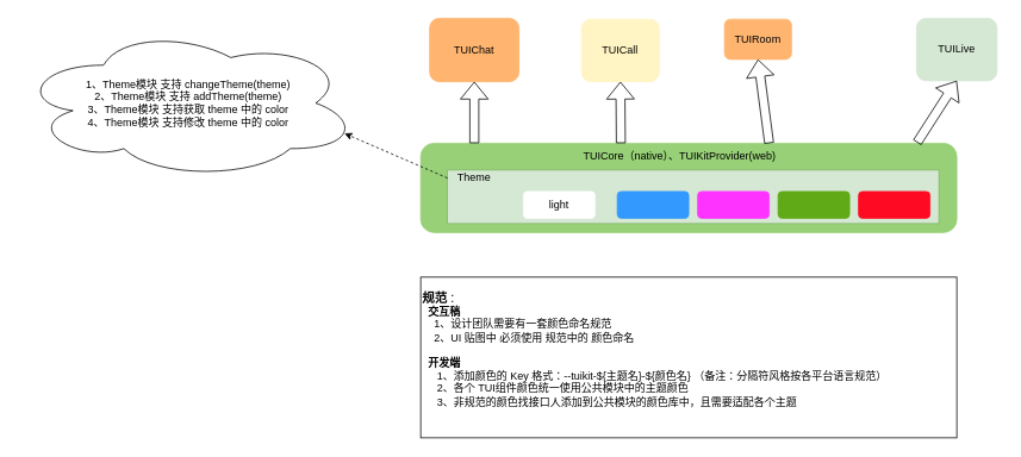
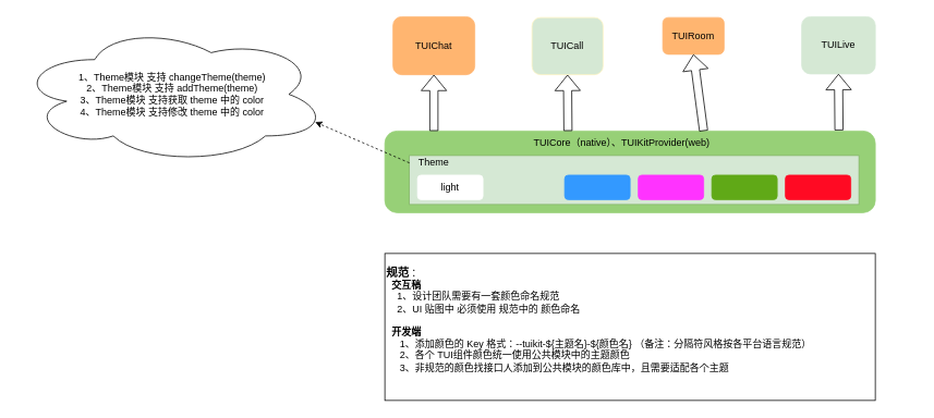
  <mxCell id="0" />
  <mxCell id="1" parent="0" />
  <mxCell id="2" value="" style="rounded=1;whiteSpace=wrap;html=1;fillColor=#97D077;strokeColor=#97D077;" parent="1" vertex="1"><mxGeometry x="470" y="160" width="600" height="100" as="geometry" /></mxCell>
  <mxCell id="3" value="TUIChat" style="rounded=1;whiteSpace=wrap;html=1;fillColor=#FFB570;strokeColor=#FFB570;" parent="1" vertex="1"><mxGeometry x="480" y="20" width="100" height="71" as="geometry" /></mxCell>
  <mxCell id="4" value="TUIRoom" style="rounded=1;whiteSpace=wrap;html=1;fillColor=#FFB570;strokeColor=#FFB570;" parent="1" vertex="1"><mxGeometry x="810" y="21" width="75" height="45" as="geometry" /></mxCell>
- <mxCell id="5" value="TUICall" style="rounded=1;whiteSpace=wrap;html=1;strokeColor=#FFF4C3;fillColor=#FFF4C3;" parent="1" vertex="1"><mxGeometry x="650" y="21" width="87" height="70" as="geometry" /></mxCell>
- <mxCell id="6" value="TUILive" style="rounded=1;whiteSpace=wrap;html=1;strokeColor=#D5E8D4;fillColor=#d5e8d4;" parent="1" vertex="1"><mxGeometry x="1025" y="20" width="90" height="70" as="geometry" /></mxCell>
+ <mxCell id="5" value="TUICall" style="rounded=1;whiteSpace=wrap;html=1;strokeColor=#FFF4C3;fillColor=#d5e8d4;" parent="1" vertex="1"><mxGeometry x="650" y="21" width="87" height="70" as="geometry" /></mxCell>
+ <mxCell id="6" value="TUILive" style="rounded=1;whiteSpace=wrap;html=1;strokeColor=#D5E8D4;fillColor=#d5e8d4;" parent="1" vertex="1"><mxGeometry x="980" y="20" width="90" height="70" as="geometry" /></mxCell>
  <mxCell id="7" value="" style="rounded=0;whiteSpace=wrap;html=1;fillColor=#d5e8d4;strokeColor=#82b366;" parent="1" vertex="1"><mxGeometry x="500" y="190" width="550" height="60" as="geometry" /></mxCell>
  <mxCell id="8" value="TUICore（native）、TUIKitProvider(web)" style="text;html=1;align=center;verticalAlign=middle;whiteSpace=wrap;rounded=0;" parent="1" vertex="1"><mxGeometry x="610" y="160" width="300" height="30" as="geometry" /></mxCell>
  <mxCell id="9" value="Theme" style="text;html=1;align=center;verticalAlign=middle;whiteSpace=wrap;rounded=0;" parent="1" vertex="1"><mxGeometry x="500" y="184" width="60" height="30" as="geometry" /></mxCell>
- <mxCell id="10" value="light" style="rounded=1;whiteSpace=wrap;html=1;strokeColor=#FFFFFF;" parent="1" vertex="1"><mxGeometry x="585" y="214" width="80" height="30" as="geometry" /></mxCell>
+ <mxCell id="10" value="light" style="rounded=1;whiteSpace=wrap;html=1;strokeColor=#FFFFFF;" parent="1" vertex="1"><mxGeometry x="510" y="214" width="80" height="30" as="geometry" /></mxCell>
  <mxCell id="11" value="" style="rounded=1;whiteSpace=wrap;html=1;fillColor=#3399FF;strokeColor=#3399FF;" parent="1" vertex="1"><mxGeometry x="690" y="214" width="80" height="30" as="geometry" /></mxCell>
  <mxCell id="12" value="" style="rounded=1;whiteSpace=wrap;html=1;fillColor=#FF33FF;strokeColor=#FF33FF;" parent="1" vertex="1"><mxGeometry x="780" y="214" width="80" height="30" as="geometry" /></mxCell>
  <mxCell id="13" value="" style="rounded=1;whiteSpace=wrap;html=1;fillColor=#60A917;fontColor=#ffffff;strokeColor=#60A917;" parent="1" vertex="1"><mxGeometry x="870" y="214" width="80" height="30" as="geometry" /></mxCell>
  <mxCell id="14" value="" style="rounded=1;whiteSpace=wrap;html=1;fillColor=#FF0A23;fontColor=#ffffff;strokeColor=#FF0A23;" parent="1" vertex="1"><mxGeometry x="960" y="214" width="80" height="30" as="geometry" /></mxCell>
  <mxCell id="15" value="" style="shape=flexArrow;endArrow=classic;html=1;rounded=0;entryX=0.5;entryY=1;entryDx=0;entryDy=0;" parent="1" target="3" edge="1"><mxGeometry width="50" height="50" relative="1" as="geometry"><mxPoint x="530" y="160" as="sourcePoint" /><mxPoint x="830" y="140" as="targetPoint" /></mxGeometry></mxCell>
  <mxCell id="16" value="" style="shape=flexArrow;endArrow=classic;html=1;rounded=0;entryX=0.5;entryY=1;entryDx=0;entryDy=0;" parent="1" target="5" edge="1"><mxGeometry width="50" height="50" relative="1" as="geometry"><mxPoint x="694" y="160" as="sourcePoint" /><mxPoint x="540" y="101" as="targetPoint" /></mxGeometry></mxCell>
  <mxCell id="17" value="" style="shape=flexArrow;endArrow=classic;html=1;rounded=0;entryX=0.5;entryY=1;entryDx=0;entryDy=0;" parent="1" target="4" edge="1"><mxGeometry width="50" height="50" relative="1" as="geometry"><mxPoint x="860" y="160" as="sourcePoint" /><mxPoint x="704" y="101" as="targetPoint" /></mxGeometry></mxCell>
  <mxCell id="18" value="" style="shape=flexArrow;endArrow=classic;html=1;rounded=0;entryX=0.5;entryY=1;entryDx=0;entryDy=0;exitX=0.926;exitY=-0.008;exitDx=0;exitDy=0;exitPerimeter=0;" parent="1" source="2" target="6" edge="1"><mxGeometry width="50" height="50" relative="1" as="geometry"><mxPoint x="870" y="170" as="sourcePoint" /><mxPoint x="870" y="102" as="targetPoint" /></mxGeometry></mxCell>
  <mxCell id="19" value="1、Theme模块 支持 changeTheme(theme)&lt;div&gt;2、Theme模块 支持 addTheme(theme)&lt;/div&gt;&lt;div&gt;3、&lt;span style=&quot;background-color: initial;&quot;&gt;Theme模块&lt;/span&gt;&lt;span style=&quot;background-color: initial;&quot;&gt;&amp;nbsp;&lt;/span&gt;&lt;span style=&quot;background-color: initial;&quot;&gt;支持获取 theme 中的 color&lt;/span&gt;&lt;/div&gt;&lt;div style=&quot;&quot;&gt;4、&lt;span style=&quot;background-color: initial;&quot;&gt;Theme模块&lt;/span&gt;&lt;span style=&quot;background-color: initial;&quot;&gt;&amp;nbsp;&lt;/span&gt;&lt;span style=&quot;background-color: initial;&quot;&gt;支持修改 theme 中的 color&lt;/span&gt;&lt;/div&gt;" style="ellipse;shape=cloud;whiteSpace=wrap;html=1;align=center;" parent="1" vertex="1"><mxGeometry x="20" y="30" width="380" height="170" as="geometry" /></mxCell>
  <mxCell id="20" value="" style="endArrow=classic;html=1;rounded=0;exitX=0;exitY=0.5;exitDx=0;exitDy=0;entryX=0.96;entryY=0.7;entryDx=0;entryDy=0;entryPerimeter=0;dashed=1;" parent="1" source="9" target="19" edge="1"><mxGeometry width="50" height="50" relative="1" as="geometry"><mxPoint x="550" y="220" as="sourcePoint" /><mxPoint x="600" y="170" as="targetPoint" /></mxGeometry></mxCell>
  <mxCell id="21" value="" style="rounded=0;whiteSpace=wrap;html=1;" parent="1" vertex="1"><mxGeometry x="470" y="310" width="600" height="180" as="geometry" /></mxCell>
  <mxCell id="22" value="&lt;b&gt;&lt;font style=&quot;font-size: 14px;&quot;&gt;规范&lt;/font&gt;&lt;/b&gt;：&lt;div&gt;&amp;nbsp; &lt;b&gt;交互稿&lt;/b&gt;&lt;/div&gt;&lt;div&gt;&amp;nbsp; &amp;nbsp; 1、设计团队需要有一套颜色命名规范&lt;/div&gt;&lt;div&gt;&amp;nbsp; &amp;nbsp; 2、UI 贴图中 必须使用 规范中的 颜色命名&lt;/div&gt;&lt;div&gt;&lt;br&gt;&lt;/div&gt;&lt;div&gt;&amp;nbsp; &lt;b&gt;开发端&lt;/b&gt;&lt;/div&gt;&lt;div&gt;&amp;nbsp;&amp;nbsp;&lt;span style=&quot;background-color: initial;&quot;&gt;&amp;nbsp; &amp;nbsp;1、添加颜色的 Key 格式：--tuikit-${主题名}-${颜色名} （备注：&lt;/span&gt;&lt;span style=&quot;background-color: initial;&quot;&gt;分隔符风格按&lt;/span&gt;&lt;span style=&quot;background-color: initial;&quot;&gt;各平台语言规范）&lt;/span&gt;&lt;/div&gt;&lt;div&gt;&amp;nbsp; &amp;nbsp; &amp;nbsp;2、各个 TUI组件颜色统一使用公共模块中的主题颜色&lt;/div&gt;&lt;div&gt;&amp;nbsp; &amp;nbsp; &amp;nbsp;3、非规范的颜色找接口人添加到公共模块的颜色库中，且&lt;span style=&quot;background-color: initial;&quot;&gt;需要适配各个主题&lt;/span&gt;&lt;/div&gt;&lt;div&gt;&amp;nbsp;&amp;nbsp;&lt;/div&gt;&lt;div&gt;&lt;br&gt;&lt;/div&gt;" style="text;html=1;align=left;verticalAlign=middle;whiteSpace=wrap;rounded=0;" parent="1" vertex="1"><mxGeometry x="470" y="390" width="650" height="30" as="geometry" /></mxCell>
